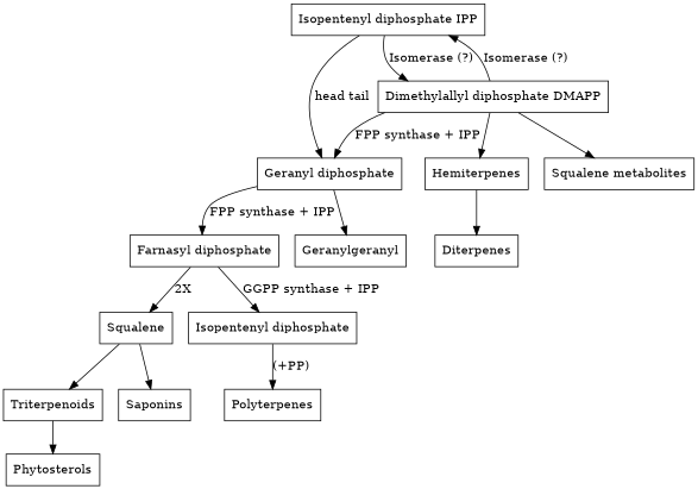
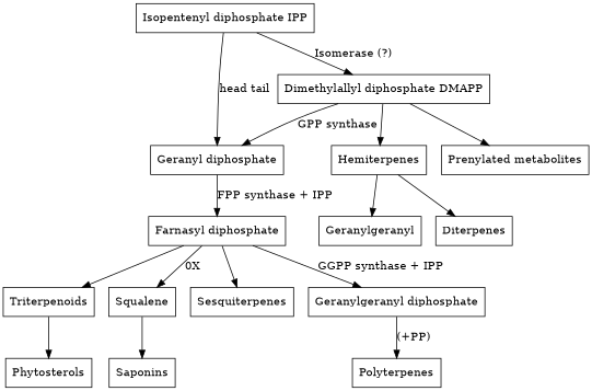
  digraph {
    node [shape=record]
    n1 [label=Phytosterols]
    n2 [label=Triterpenoids]
    n3 [label=Squalene]
    n4 [label=Saponins]
    n5 [label="Farnasyl diphosphate"]
-   n7 [label="Isopentenyl diphosphate"]
+   n6 [label=Sesquiterpenes]
+   n7 [label="Geranylgeranyl diphosphate"]
    n8 [label=Polyterpenes]
    n9 [label="Geranyl diphosphate"]
    n10 [label=Geranylgeranyl]
    n11 [label=Diterpenes]
    n12 [label="Isopentenyl diphosphate IPP"]
    n13 [label="Dimethylallyl diphosphate DMAPP"]
    n14 [label=Hemiterpenes]
-   n15 [label="Squalene metabolites"]
+   n15 [label="Prenylated metabolites"]
    n2 -> n1
-   n3 -> n2
+   n5 -> n2
    n3 -> n4
-   n5 -> n3 [label="2X"]
+   n5 -> n3 [label="0X"]
+   n5 -> n6
    n5 -> n7 [label="GGPP synthase + IPP"]
    n7 -> n8 [label="(+PP)"]
    n9 -> n5 [label="FPP synthase + IPP"]
-   n9 -> n10
+   n14 -> n10
    n12 -> n9 [label="head tail"]
    n12 -> n13 [label="Isomerase (?)"]
-   n13 -> n9 [label="FPP synthase + IPP"]
-   n13 -> n12 [label="Isomerase (?)"]
+   n13 -> n9 [label="GPP synthase"]
    n13 -> n14
    n13 -> n15
    n14 -> n11
  }
